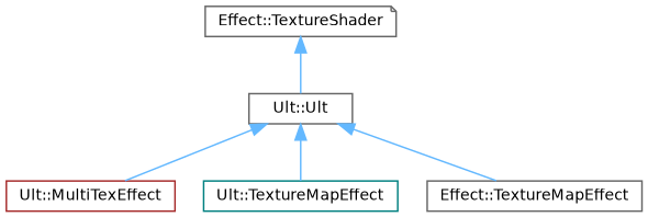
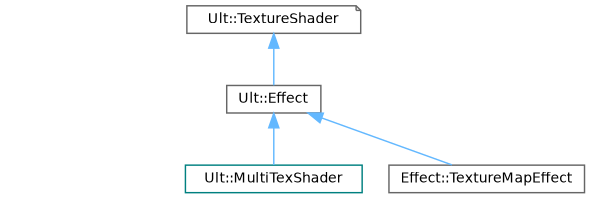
  digraph {
    rankdir=TB
    node [color=gray40 fillcolor=white fontname=Helvetica fontsize=10 shape=box style=filled]
    edge [color=steelblue1 dir=back fontname=Helvetica fontsize=10 labelfontname=Helvetica labelfontsize=10 style=solid]
-   n1 [height=0.2 label="Ult::Ult" width=0.4]
-   n2 [color=brown height=0.2 label="Ult::MultiTexEffect" width=0.4]
-   n3 [color=teal height=0.2 label="Ult::TextureMapEffect" width=0.4]
+   n1 [height=0.2 label="Ult::Effect" width=0.4]
+   n3 [color=teal height=0.2 label="Ult::MultiTexShader" width=0.4]
    n4 [height=0.2 label="Effect::TextureMapEffect" width=0.4]
-   n5 [height=0.2 label="Effect::TextureShader" shape=note width=0.4]
-   n1 -> n2
+   n5 [height=0.2 label="Ult::TextureShader" shape=note width=0.4]
    n1 -> n3
    n1 -> n4
    n5 -> n1
  }
